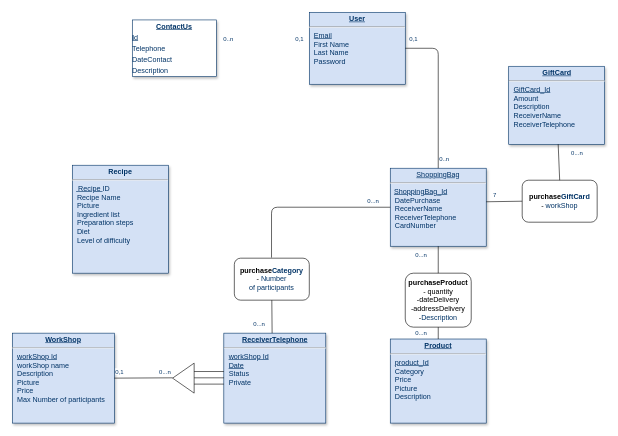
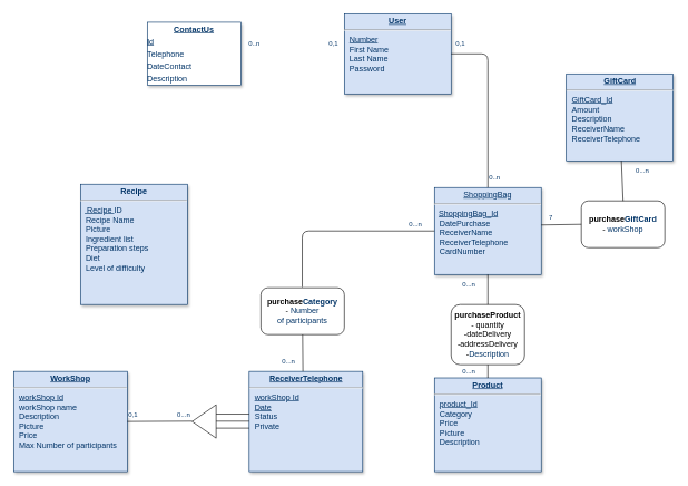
  <mxCell id="0" />
  <mxCell id="1" parent="0" />
- <mxCell id="2" value="&lt;p style=&quot;margin: 0px ; margin-top: 4px ; text-align: center ; text-decoration: underline&quot;&gt;&lt;strong&gt;User&lt;/strong&gt;&lt;/p&gt;&lt;hr&gt;&lt;p style=&quot;margin: 0px ; margin-left: 8px&quot;&gt;&lt;u&gt;Email&lt;/u&gt;&lt;br&gt;First Name&amp;nbsp;&lt;/p&gt;&lt;p style=&quot;margin: 0px ; margin-left: 8px&quot;&gt;Last Name&lt;/p&gt;&lt;p style=&quot;margin: 0px ; margin-left: 8px&quot;&gt;Password&lt;/p&gt;&lt;p style=&quot;margin: 0px ; margin-left: 8px&quot;&gt;&lt;br&gt;&lt;/p&gt;" style="verticalAlign=top;align=left;overflow=fill;fontSize=12;fontFamily=Helvetica;html=1;strokeColor=#003366;shadow=1;fillColor=#D4E1F5;fontColor=#003366" parent="1" vertex="1"><mxGeometry x="515" y="20" width="160" height="120" as="geometry" /></mxCell>
+ <mxCell id="2" value="&lt;p style=&quot;margin: 0px ; margin-top: 4px ; text-align: center ; text-decoration: underline&quot;&gt;&lt;strong&gt;User&lt;/strong&gt;&lt;/p&gt;&lt;hr&gt;&lt;p style=&quot;margin: 0px ; margin-left: 8px&quot;&gt;&lt;u&gt;Number&lt;/u&gt;&lt;br&gt;First Name&amp;nbsp;&lt;/p&gt;&lt;p style=&quot;margin: 0px ; margin-left: 8px&quot;&gt;Last Name&lt;/p&gt;&lt;p style=&quot;margin: 0px ; margin-left: 8px&quot;&gt;Password&lt;/p&gt;&lt;p style=&quot;margin: 0px ; margin-left: 8px&quot;&gt;&lt;br&gt;&lt;/p&gt;" style="verticalAlign=top;align=left;overflow=fill;fontSize=12;fontFamily=Helvetica;html=1;strokeColor=#003366;shadow=1;fillColor=#D4E1F5;fontColor=#003366" parent="1" vertex="1"><mxGeometry x="515" y="20" width="160" height="120" as="geometry" /></mxCell>
  <mxCell id="3" value="&lt;p style=&quot;margin: 0px ; margin-top: 4px ; text-align: center ; text-decoration: underline&quot;&gt;&lt;strong&gt;ReceiverTelephone&lt;/strong&gt;&lt;/p&gt;&lt;hr&gt;&lt;p style=&quot;margin: 0px ; margin-left: 8px&quot;&gt;&lt;u&gt;workShop Id&lt;/u&gt;&lt;/p&gt;&lt;p style=&quot;margin: 0px 0px 0px 8px&quot;&gt;&lt;span&gt;&lt;u&gt;Date&lt;/u&gt;&lt;/span&gt;&lt;/p&gt;&lt;p style=&quot;margin: 0px 0px 0px 8px&quot;&gt;Status&lt;/p&gt;&lt;p style=&quot;margin: 0px ; margin-left: 8px&quot;&gt;Private&lt;/p&gt;&lt;p style=&quot;margin: 0px ; margin-left: 8px&quot;&gt;&lt;br&gt;&lt;/p&gt;" style="verticalAlign=top;align=left;overflow=fill;fontSize=12;fontFamily=Helvetica;html=1;strokeColor=#003366;shadow=1;fillColor=#D4E1F5;fontColor=#003366" parent="1" vertex="1"><mxGeometry x="372.5" y="555" width="170" height="150" as="geometry" /></mxCell>
  <mxCell id="4" value="&lt;p style=&quot;margin: 4px 0px 0px ; text-align: center&quot;&gt;&lt;b&gt;Recipe&lt;/b&gt;&lt;br&gt;&lt;/p&gt;&lt;hr&gt;&lt;span style=&quot;text-align: center&quot;&gt;&lt;b&gt;&amp;nbsp; &lt;u&gt;&amp;nbsp;&lt;/u&gt;&lt;/b&gt;&lt;u&gt;Recipe&amp;nbsp;&lt;/u&gt;&lt;/span&gt;&lt;span style=&quot;text-align: center&quot;&gt;ID&amp;nbsp;&lt;/span&gt;&lt;span style=&quot;text-align: center&quot;&gt;&lt;br&gt;&lt;/span&gt;&lt;p style=&quot;margin: 0px ; margin-left: 8px&quot;&gt;&lt;span style=&quot;text-align: center&quot;&gt;Recipe Name&lt;/span&gt;&lt;/p&gt;&lt;p style=&quot;margin: 0px ; margin-left: 8px&quot;&gt;Picture&lt;span style=&quot;text-align: center&quot;&gt;&lt;br&gt;&lt;/span&gt;&lt;/p&gt;&lt;p style=&quot;margin: 0px ; margin-left: 8px&quot;&gt;Ingredient list&lt;/p&gt;&lt;p style=&quot;margin: 0px ; margin-left: 8px&quot;&gt;&lt;span&gt;Preparation steps&lt;/span&gt;&lt;/p&gt;&lt;p style=&quot;margin: 0px ; margin-left: 8px&quot;&gt;Diet&lt;br&gt;&lt;/p&gt;&lt;p style=&quot;margin: 0px ; margin-left: 8px&quot;&gt;Level of difficulty&lt;br&gt;&lt;/p&gt;" style="verticalAlign=top;align=left;overflow=fill;fontSize=12;fontFamily=Helvetica;html=1;strokeColor=#003366;shadow=1;fillColor=#D4E1F5;fontColor=#003366" parent="1" vertex="1"><mxGeometry x="120" y="275" width="160" height="180" as="geometry" /></mxCell>
  <mxCell id="5" value="&lt;p style=&quot;margin: 0px ; margin-top: 4px ; text-align: center ; text-decoration: underline&quot;&gt;&lt;b&gt;Product&lt;/b&gt;&lt;/p&gt;&lt;hr&gt;&lt;p style=&quot;margin: 0px ; margin-left: 8px&quot;&gt;&lt;u&gt;product_Id&lt;/u&gt;&lt;/p&gt;&lt;p style=&quot;margin: 0px ; margin-left: 8px&quot;&gt;Category&lt;/p&gt;&lt;p style=&quot;margin: 0px ; margin-left: 8px&quot;&gt;Price&lt;/p&gt;&lt;p style=&quot;margin: 0px ; margin-left: 8px&quot;&gt;Picture&lt;/p&gt;&lt;p style=&quot;margin: 0px ; margin-left: 8px&quot;&gt;Description&lt;br&gt;&lt;/p&gt;&lt;p style=&quot;margin: 0px ; margin-left: 8px&quot;&gt;&lt;br&gt;&lt;/p&gt;&lt;p style=&quot;margin: 0px ; margin-left: 8px&quot;&gt;&lt;br&gt;&lt;/p&gt;" style="verticalAlign=top;align=left;overflow=fill;fontSize=12;fontFamily=Helvetica;html=1;strokeColor=#003366;shadow=1;fillColor=#D4E1F5;fontColor=#003366" parent="1" vertex="1"><mxGeometry x="650" y="564.79" width="160" height="140.21" as="geometry" /></mxCell>
  <mxCell id="6" value="&lt;b&gt;purchaseProduct&lt;/b&gt;&lt;br&gt;- quantity&lt;br&gt;-dateDelivery&lt;br&gt;-addressDelivery&lt;br&gt;-&lt;span style=&quot;color: rgb(0 , 51 , 102) ; text-align: left&quot;&gt;Description&lt;/span&gt;" style="rounded=1;whiteSpace=wrap;html=1;" parent="1" vertex="1"><mxGeometry x="675" y="455" width="110" height="90" as="geometry" /></mxCell>
  <mxCell id="7" value="&lt;b&gt;purchase&lt;/b&gt;&lt;strong style=&quot;color: rgb(0 , 51 , 102)&quot;&gt;Category&lt;/strong&gt;&lt;br&gt;-&amp;nbsp;&lt;span style=&quot;color: rgb(0 , 51 , 102) ; text-align: left&quot;&gt;Number of&amp;nbsp;participants&lt;/span&gt;" style="rounded=1;whiteSpace=wrap;html=1;" parent="1" vertex="1"><mxGeometry x="390" y="430" width="125" height="70" as="geometry" /></mxCell>
  <mxCell id="8" value="&lt;span style=&quot;color: rgb(0 , 51 , 102) ; font-family: &amp;#34;helvetica&amp;#34; ; font-size: 10px ; font-style: normal ; font-weight: 400 ; letter-spacing: normal ; text-align: right ; text-indent: 0px ; text-transform: none ; word-spacing: 0px ; background-color: rgb(255 , 255 , 255) ; display: inline ; float: none&quot;&gt;0...n&lt;/span&gt;" style="text;whiteSpace=wrap;html=1;" parent="1" vertex="1"><mxGeometry x="420" y="525" width="40" height="30" as="geometry" /></mxCell>
  <mxCell id="9" value="&lt;p style=&quot;margin: 0px ; margin-top: 4px ; text-align: center ; text-decoration: underline&quot;&gt;&lt;/p&gt;&lt;p style=&quot;margin: 4px 0px 0px ; text-align: center&quot;&gt;&lt;b&gt;&lt;u&gt;ContactUs&lt;/u&gt;&lt;/b&gt;&lt;/p&gt;&lt;p style=&quot;margin: 4px 0px 0px&quot;&gt;&lt;u style=&quot;font-weight: bold&quot;&gt;I&lt;/u&gt;&lt;u&gt;d&lt;/u&gt;&lt;/p&gt;&lt;p style=&quot;margin: 4px 0px 0px&quot;&gt;Telephone&lt;/p&gt;&lt;p style=&quot;margin: 4px 0px 0px&quot;&gt;DateContact&lt;/p&gt;&lt;p style=&quot;margin: 4px 0px 0px&quot;&gt;Description&lt;/p&gt;" style="verticalAlign=top;align=left;overflow=fill;fontSize=12;fontFamily=Helvetica;html=1;strokeColor=#003366;shadow=1;fillColor=#ffffff;fontColor=#003366;" parent="1" vertex="1"><mxGeometry x="220" y="32.75" width="140" height="94.5" as="geometry" /></mxCell>
  <mxCell id="10" value="&lt;span style=&quot;color: rgb(0 , 51 , 102) ; font-family: &amp;#34;helvetica&amp;#34; ; font-size: 10px ; font-style: normal ; font-weight: 400 ; letter-spacing: normal ; text-align: left ; text-indent: 0px ; text-transform: none ; word-spacing: 0px ; background-color: rgb(255 , 255 , 255) ; display: inline ; float: none&quot;&gt;0,1&lt;/span&gt;" style="text;whiteSpace=wrap;html=1;" parent="1" vertex="1"><mxGeometry x="490" y="50" width="40" height="30" as="geometry" /></mxCell>
  <mxCell id="11" value="&lt;meta charset=&quot;utf-8&quot;&gt;&lt;span style=&quot;color: rgb(0, 51, 102); font-family: helvetica; font-size: 10px; font-style: normal; font-weight: 400; letter-spacing: normal; text-align: left; text-indent: 0px; text-transform: none; word-spacing: 0px; background-color: rgb(255, 255, 255); display: inline; float: none;&quot;&gt;0..n&lt;/span&gt;" style="text;whiteSpace=wrap;html=1;" parent="1" vertex="1"><mxGeometry x="370" y="50" width="40" height="30" as="geometry" /></mxCell>
  <mxCell id="12" value="&lt;p style=&quot;margin: 0px ; margin-top: 4px ; text-align: center ; text-decoration: underline&quot;&gt;&lt;b&gt;GiftCard&lt;/b&gt;&lt;/p&gt;&lt;hr&gt;&lt;p style=&quot;margin: 0px ; margin-left: 8px&quot;&gt;&lt;u&gt;GiftCard_Id&lt;/u&gt;&lt;/p&gt;&lt;p style=&quot;margin: 0px ; margin-left: 8px&quot;&gt;Amount&lt;/p&gt;&lt;p style=&quot;margin: 0px ; margin-left: 8px&quot;&gt;Description&lt;br&gt;&lt;/p&gt;&lt;p style=&quot;margin: 0px ; margin-left: 8px&quot;&gt;ReceiverName&lt;/p&gt;&lt;p style=&quot;margin: 0px ; margin-left: 8px&quot;&gt;ReceiverTelephone&lt;/p&gt;&lt;p style=&quot;margin: 0px ; margin-left: 8px&quot;&gt;&lt;br&gt;&lt;/p&gt;&lt;p style=&quot;margin: 0px ; margin-left: 8px&quot;&gt;&lt;br&gt;&lt;/p&gt;" style="verticalAlign=top;align=left;overflow=fill;fontSize=12;fontFamily=Helvetica;html=1;strokeColor=#003366;shadow=1;fillColor=#D4E1F5;fontColor=#003366" parent="1" vertex="1"><mxGeometry x="847.5" y="110" width="160" height="130.1" as="geometry" /></mxCell>
  <mxCell id="13" value="&lt;p style=&quot;margin: 0px ; margin-top: 4px ; text-align: center ; text-decoration: underline&quot;&gt;ShoppingBag&lt;/p&gt;&lt;hr&gt;&lt;span style=&quot;text-align: center&quot;&gt;&amp;nbsp; &lt;u&gt;ShoppingBag&lt;/u&gt;&lt;/span&gt;&lt;u&gt;_Id&lt;/u&gt;&lt;span style=&quot;text-align: center&quot;&gt;&lt;br&gt;&lt;/span&gt;&lt;p style=&quot;margin: 0px ; margin-left: 8px&quot;&gt;DatePurchase&lt;/p&gt;&lt;p style=&quot;margin: 0px ; margin-left: 8px&quot;&gt;ReceiverName&lt;/p&gt;&lt;p style=&quot;margin: 0px ; margin-left: 8px&quot;&gt;ReceiverTelephone&lt;/p&gt;&lt;p style=&quot;margin: 0px ; margin-left: 8px&quot;&gt;CardNumber&lt;/p&gt;&lt;p style=&quot;margin: 0px ; margin-left: 8px&quot;&gt;&lt;br&gt;&lt;/p&gt;&lt;p style=&quot;margin: 0px ; margin-left: 8px&quot;&gt;&lt;br&gt;&lt;/p&gt;&lt;p style=&quot;margin: 0px ; margin-left: 8px&quot;&gt;&lt;br&gt;&lt;/p&gt;&lt;p style=&quot;margin: 0px ; margin-left: 8px&quot;&gt;&lt;br&gt;&lt;/p&gt;&lt;p style=&quot;margin: 0px ; margin-left: 8px&quot;&gt;&lt;br&gt;&lt;/p&gt;" style="verticalAlign=top;align=left;overflow=fill;fontSize=12;fontFamily=Helvetica;html=1;strokeColor=#003366;shadow=1;fillColor=#D4E1F5;fontColor=#003366" parent="1" vertex="1"><mxGeometry x="650" y="280" width="160" height="130.1" as="geometry" /></mxCell>
  <mxCell id="14" value="" style="endArrow=none;html=1;entryX=0.5;entryY=1;entryDx=0;entryDy=0;exitX=0.5;exitY=0;exitDx=0;exitDy=0;" parent="1" source="6" target="13" edge="1"><mxGeometry width="50" height="50" relative="1" as="geometry"><mxPoint x="800" y="416" as="sourcePoint" /><mxPoint x="850" y="366" as="targetPoint" /></mxGeometry></mxCell>
  <mxCell id="15" value="" style="endArrow=none;html=1;entryX=0;entryY=0.5;entryDx=0;entryDy=0;" parent="1" target="13" edge="1"><mxGeometry width="50" height="50" relative="1" as="geometry"><mxPoint x="452" y="429" as="sourcePoint" /><mxPoint x="740" y="340.1" as="targetPoint" /><Array as="points"><mxPoint x="452" y="345" /></Array></mxGeometry></mxCell>
  <mxCell id="16" value="&lt;b&gt;purchase&lt;/b&gt;&lt;strong style=&quot;color: rgb(0 , 51 , 102)&quot;&gt;GiftCard&lt;/strong&gt;&lt;br&gt;-&amp;nbsp;&lt;span style=&quot;color: rgb(0 , 51 , 102) ; text-align: left&quot;&gt;workShop&lt;/span&gt;" style="rounded=1;whiteSpace=wrap;html=1;" parent="1" vertex="1"><mxGeometry x="870" y="300" width="125" height="70" as="geometry" /></mxCell>
  <mxCell id="17" value="" style="endArrow=none;html=1;entryX=0;entryY=0.5;entryDx=0;entryDy=0;exitX=1;exitY=0.43;exitDx=0;exitDy=0;exitPerimeter=0;" parent="1" source="13" target="16" edge="1"><mxGeometry width="50" height="50" relative="1" as="geometry"><mxPoint x="810" y="260" as="sourcePoint" /><mxPoint x="860" y="260" as="targetPoint" /></mxGeometry></mxCell>
  <mxCell id="18" value="" style="endArrow=none;html=1;entryX=0.5;entryY=1;entryDx=0;entryDy=0;exitX=0.5;exitY=0;exitDx=0;exitDy=0;" parent="1" source="5" target="6" edge="1"><mxGeometry width="50" height="50" relative="1" as="geometry"><mxPoint x="780" y="540" as="sourcePoint" /><mxPoint x="830" y="490" as="targetPoint" /></mxGeometry></mxCell>
  <mxCell id="19" value="" style="endArrow=none;html=1;exitX=0.5;exitY=0;exitDx=0;exitDy=0;" parent="1" source="16" edge="1"><mxGeometry width="50" height="50" relative="1" as="geometry"><mxPoint x="780" y="240" as="sourcePoint" /><mxPoint x="930" y="240" as="targetPoint" /></mxGeometry></mxCell>
  <mxCell id="20" value="" style="endArrow=none;html=1;exitX=1;exitY=0.5;exitDx=0;exitDy=0;entryX=0.5;entryY=0;entryDx=0;entryDy=0;" parent="1" source="2" target="13" edge="1"><mxGeometry width="50" height="50" relative="1" as="geometry"><mxPoint x="750" y="240" as="sourcePoint" /><mxPoint x="800" y="190" as="targetPoint" /><Array as="points"><mxPoint x="730" y="80" /></Array></mxGeometry></mxCell>
  <mxCell id="21" value="&lt;span style=&quot;color: rgb(0 , 51 , 102) ; font-family: &amp;#34;helvetica&amp;#34; ; font-size: 10px ; font-style: normal ; font-weight: 400 ; letter-spacing: normal ; text-align: left ; text-indent: 0px ; text-transform: none ; word-spacing: 0px ; background-color: rgb(255 , 255 , 255) ; display: inline ; float: none&quot;&gt;0,1&lt;/span&gt;" style="text;whiteSpace=wrap;html=1;" parent="1" vertex="1"><mxGeometry x="680" y="50" width="40" height="30" as="geometry" /></mxCell>
  <mxCell id="22" value="&lt;meta charset=&quot;utf-8&quot;&gt;&lt;span style=&quot;color: rgb(0, 51, 102); font-family: helvetica; font-size: 10px; font-style: normal; font-weight: 400; letter-spacing: normal; text-align: left; text-indent: 0px; text-transform: none; word-spacing: 0px; background-color: rgb(255, 255, 255); display: inline; float: none;&quot;&gt;0..n&lt;/span&gt;" style="text;whiteSpace=wrap;html=1;" parent="1" vertex="1"><mxGeometry x="730" y="250" width="40" height="30" as="geometry" /></mxCell>
  <mxCell id="23" value="&lt;span style=&quot;color: rgb(0 , 51 , 102) ; font-family: &amp;#34;helvetica&amp;#34; ; font-size: 10px ; font-style: normal ; font-weight: 400 ; letter-spacing: normal ; text-align: right ; text-indent: 0px ; text-transform: none ; word-spacing: 0px ; background-color: rgb(255 , 255 , 255) ; display: inline ; float: none&quot;&gt;0...n&lt;/span&gt;" style="text;whiteSpace=wrap;html=1;" parent="1" vertex="1"><mxGeometry x="690" y="540" width="40" height="30" as="geometry" /></mxCell>
  <mxCell id="24" value="&lt;span style=&quot;color: rgb(0 , 51 , 102) ; font-family: &amp;#34;helvetica&amp;#34; ; font-size: 10px ; font-style: normal ; font-weight: 400 ; letter-spacing: normal ; text-align: right ; text-indent: 0px ; text-transform: none ; word-spacing: 0px ; background-color: rgb(255 , 255 , 255) ; display: inline ; float: none&quot;&gt;0...n&lt;/span&gt;" style="text;whiteSpace=wrap;html=1;" parent="1" vertex="1"><mxGeometry x="950" y="240.1" width="40" height="30" as="geometry" /></mxCell>
  <mxCell id="25" value="&lt;span style=&quot;color: rgb(0 , 51 , 102) ; font-family: &amp;#34;helvetica&amp;#34; ; font-size: 10px ; font-style: normal ; font-weight: 400 ; letter-spacing: normal ; text-align: right ; text-indent: 0px ; text-transform: none ; word-spacing: 0px ; background-color: rgb(255 , 255 , 255) ; display: inline ; float: none&quot;&gt;0...n&lt;/span&gt;" style="text;whiteSpace=wrap;html=1;" parent="1" vertex="1"><mxGeometry x="610" y="320" width="40" height="30" as="geometry" /></mxCell>
  <mxCell id="26" value="&lt;span style=&quot;color: rgb(0 , 51 , 102) ; font-family: &amp;#34;helvetica&amp;#34; ; font-size: 10px ; font-style: normal ; font-weight: 400 ; letter-spacing: normal ; text-align: right ; text-indent: 0px ; text-transform: none ; word-spacing: 0px ; background-color: rgb(255 , 255 , 255) ; display: inline ; float: none&quot;&gt;0...n&lt;/span&gt;" style="text;whiteSpace=wrap;html=1;" parent="1" vertex="1"><mxGeometry x="690" y="410.1" width="40" height="30" as="geometry" /></mxCell>
  <mxCell id="27" value="&lt;span style=&quot;color: rgb(0 , 51 , 102) ; font-family: &amp;#34;helvetica&amp;#34; ; font-size: 10px ; font-style: normal ; font-weight: 400 ; letter-spacing: normal ; text-align: right ; text-indent: 0px ; text-transform: none ; word-spacing: 0px ; background-color: rgb(255 , 255 , 255) ; display: inline ; float: none&quot;&gt;7&lt;/span&gt;" style="text;whiteSpace=wrap;html=1;" parent="1" vertex="1"><mxGeometry x="820" y="310" width="40" height="30" as="geometry" /></mxCell>
  <mxCell id="28" value="" style="endArrow=none;html=1;entryX=0.5;entryY=1;entryDx=0;entryDy=0;" parent="1" target="7" edge="1"><mxGeometry width="50" height="50" relative="1" as="geometry"><mxPoint x="453" y="555" as="sourcePoint" /><mxPoint x="550" y="310" as="targetPoint" /></mxGeometry></mxCell>
  <mxCell id="29" value="&lt;p style=&quot;margin: 0px ; margin-top: 4px ; text-align: center ; text-decoration: underline&quot;&gt;&lt;strong&gt;WorkShop&lt;/strong&gt;&lt;/p&gt;&lt;hr&gt;&lt;p style=&quot;margin: 0px ; margin-left: 8px&quot;&gt;&lt;u&gt;workShop Id&lt;/u&gt;&lt;/p&gt;&lt;p style=&quot;margin: 0px 0px 0px 8px&quot;&gt;workShop name&lt;/p&gt;&lt;p style=&quot;margin: 0px ; margin-left: 8px&quot;&gt;Description&lt;/p&gt;&lt;p style=&quot;margin: 0px ; margin-left: 8px&quot;&gt;Picture&lt;br&gt;&lt;/p&gt;&lt;p style=&quot;margin: 0px ; margin-left: 8px&quot;&gt;Price&lt;/p&gt;&lt;p style=&quot;margin: 0px ; margin-left: 8px&quot;&gt;Max Number of&amp;nbsp;participants&lt;/p&gt;&lt;p style=&quot;margin: 0px ; margin-left: 8px&quot;&gt;&lt;br&gt;&lt;/p&gt;" style="verticalAlign=top;align=left;overflow=fill;fontSize=12;fontFamily=Helvetica;html=1;strokeColor=#003366;shadow=1;fillColor=#D4E1F5;fontColor=#003366" parent="1" vertex="1"><mxGeometry x="20" y="555" width="170" height="150" as="geometry" /></mxCell>
  <mxCell id="30" value="&lt;span style=&quot;color: rgb(0 , 51 , 102) ; font-family: &amp;#34;helvetica&amp;#34; ; font-size: 10px ; font-style: normal ; font-weight: 400 ; letter-spacing: normal ; text-align: right ; text-indent: 0px ; text-transform: none ; word-spacing: 0px ; background-color: rgb(255 , 255 , 255) ; display: inline ; float: none&quot;&gt;0...n&lt;/span&gt;" style="text;whiteSpace=wrap;html=1;" vertex="1" parent="1"><mxGeometry x="263" y="605" width="40" height="30" as="geometry" /></mxCell>
  <mxCell id="31" value="&lt;span style=&quot;color: rgb(0 , 51 , 102) ; font-family: &amp;#34;helvetica&amp;#34; ; font-size: 10px ; font-style: normal ; font-weight: 400 ; letter-spacing: normal ; text-align: left ; text-indent: 0px ; text-transform: none ; word-spacing: 0px ; background-color: rgb(255 , 255 , 255) ; display: inline ; float: none&quot;&gt;0,1&lt;/span&gt;" style="text;whiteSpace=wrap;html=1;" vertex="1" parent="1"><mxGeometry x="190" y="605" width="40" height="30" as="geometry" /></mxCell>
  <mxCell id="32" value="" style="triangle;whiteSpace=wrap;html=1;rotation=-180;" vertex="1" parent="1"><mxGeometry x="287" y="605" width="36" height="50" as="geometry" /></mxCell>
  <mxCell id="33" value="" style="endArrow=none;html=1;" edge="1" parent="1"><mxGeometry width="50" height="50" relative="1" as="geometry"><mxPoint x="323" y="629.5" as="sourcePoint" /><mxPoint x="372.5" y="629.5" as="targetPoint" /></mxGeometry></mxCell>
  <mxCell id="34" value="" style="endArrow=none;html=1;" edge="1" parent="1"><mxGeometry width="50" height="50" relative="1" as="geometry"><mxPoint x="323" y="619" as="sourcePoint" /><mxPoint x="372.5" y="619" as="targetPoint" /></mxGeometry></mxCell>
  <mxCell id="35" value="" style="endArrow=none;html=1;" edge="1" parent="1"><mxGeometry width="50" height="50" relative="1" as="geometry"><mxPoint x="323" y="640" as="sourcePoint" /><mxPoint x="372.5" y="640" as="targetPoint" /></mxGeometry></mxCell>
  <mxCell id="36" value="" style="endArrow=none;html=1;exitX=1;exitY=0.5;exitDx=0;exitDy=0;" edge="1" parent="1" source="29"><mxGeometry width="50" height="50" relative="1" as="geometry"><mxPoint x="237.5" y="629.5" as="sourcePoint" /><mxPoint x="287" y="629.5" as="targetPoint" /></mxGeometry></mxCell>
